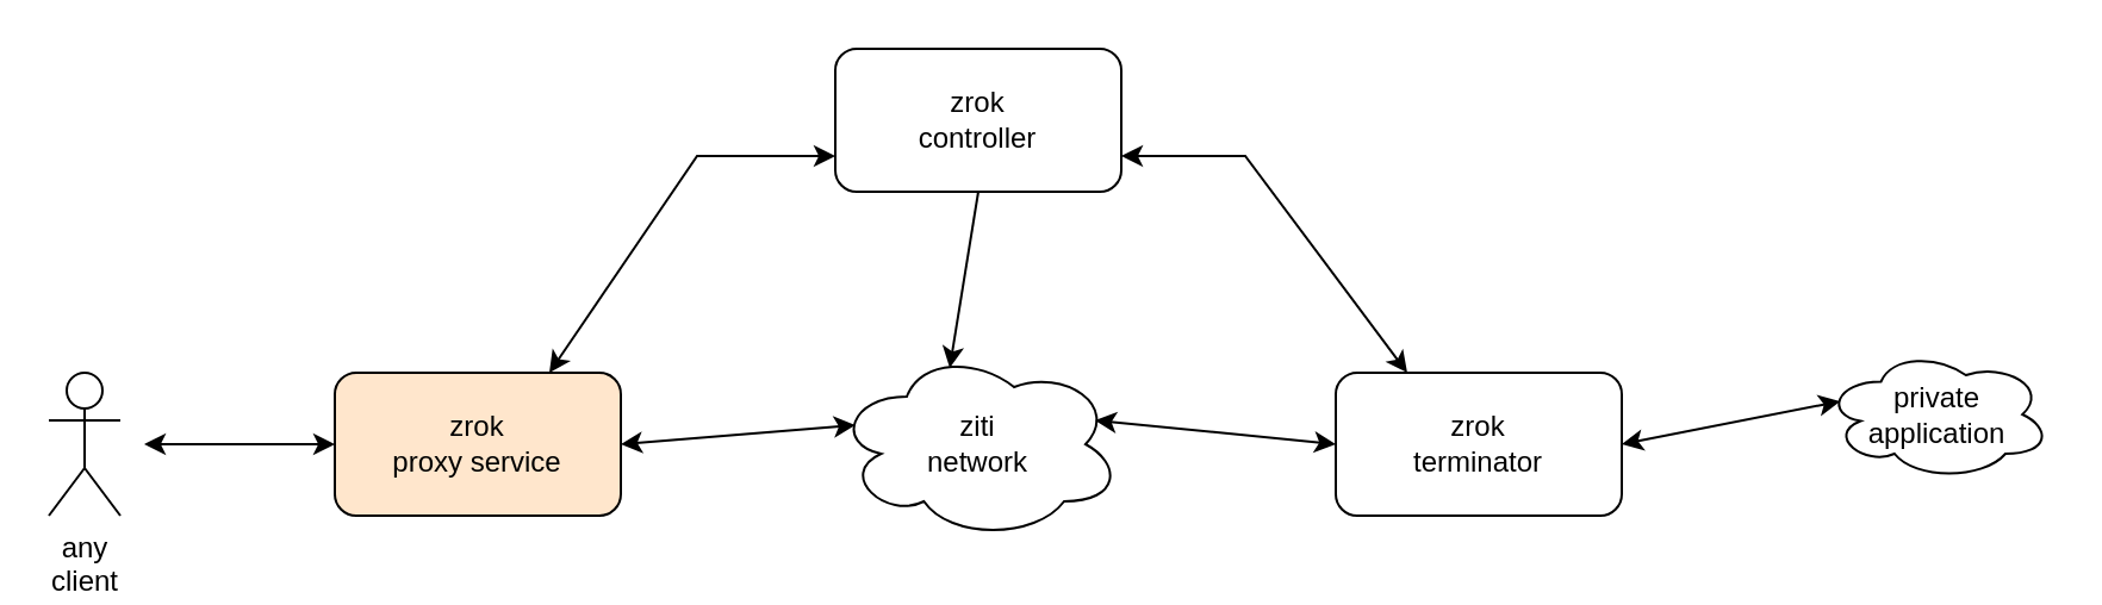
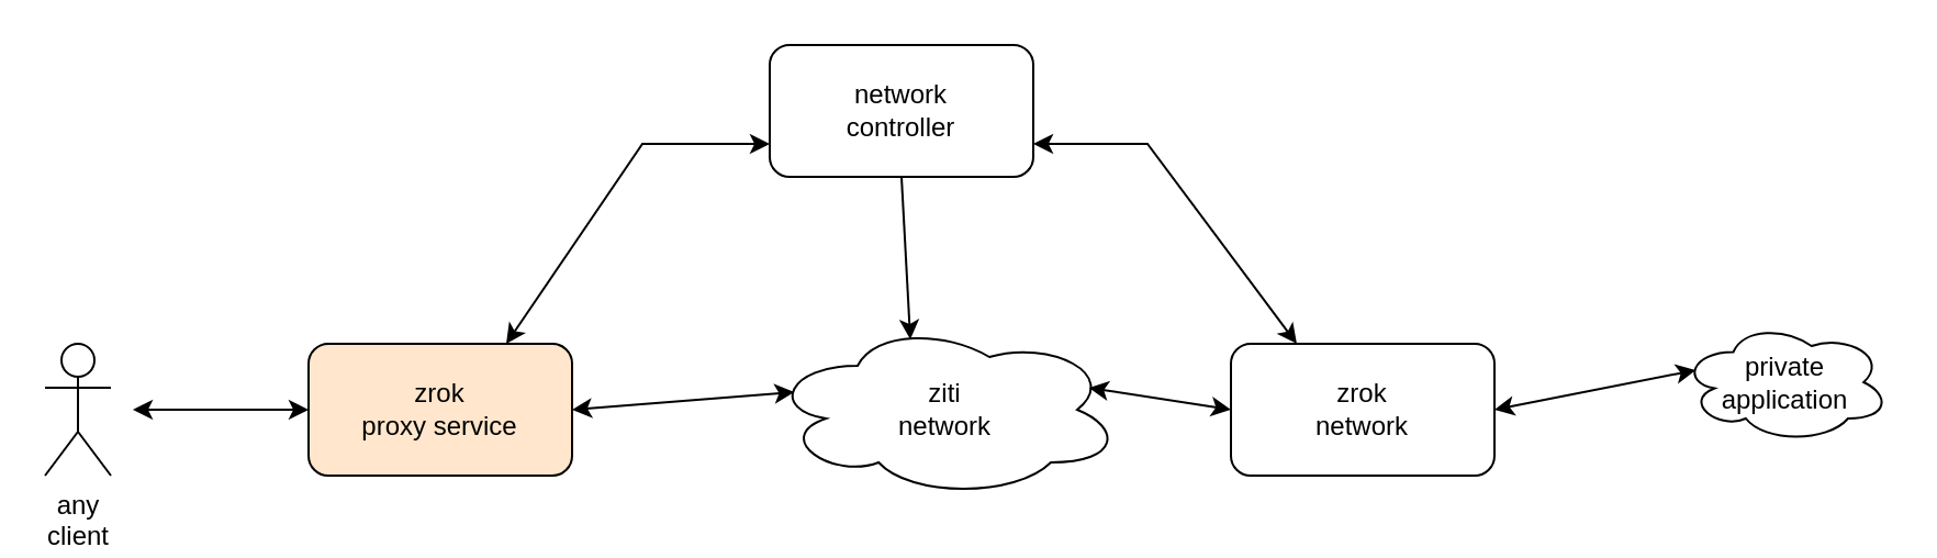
  <mxCell id="0" />
  <mxCell id="1" parent="0" />
- <mxCell id="2" value="ziti&lt;br&gt;network" style="ellipse;shape=cloud;whiteSpace=wrap;html=1;" parent="1" vertex="1"><mxGeometry x="350" y="146" width="120" height="80" as="geometry" /></mxCell>
- <mxCell id="3" value="zrok&lt;br&gt;terminator" style="rounded=1;whiteSpace=wrap;html=1;" parent="1" vertex="1"><mxGeometry x="560" y="156" width="120" height="60" as="geometry" /></mxCell>
+ <mxCell id="2" value="ziti&lt;br&gt;network" style="ellipse;shape=cloud;whiteSpace=wrap;html=1;" parent="1" vertex="1"><mxGeometry x="350" y="146" width="160" height="80" as="geometry" /></mxCell>
+ <mxCell id="3" value="zrok&lt;br&gt;network" style="rounded=1;whiteSpace=wrap;html=1;" parent="1" vertex="1"><mxGeometry x="560" y="156" width="120" height="60" as="geometry" /></mxCell>
  <mxCell id="4" value="private&lt;br&gt;application" style="ellipse;shape=cloud;whiteSpace=wrap;html=1;" parent="1" vertex="1"><mxGeometry x="765" y="146" width="95" height="55" as="geometry" /></mxCell>
  <mxCell id="5" value="zrok&lt;br&gt;proxy service" style="rounded=1;whiteSpace=wrap;html=1;fillColor=#ffe6cc;" parent="1" vertex="1"><mxGeometry x="140" y="156" width="120" height="60" as="geometry" /></mxCell>
  <mxCell id="6" value="any&lt;br&gt;client" style="shape=umlActor;verticalLabelPosition=bottom;verticalAlign=top;html=1;outlineConnect=0;" parent="1" vertex="1"><mxGeometry x="20" y="156" width="30" height="60" as="geometry" /></mxCell>
  <mxCell id="7" value="" style="endArrow=classic;startArrow=classic;html=1;rounded=0;entryX=0;entryY=0.5;entryDx=0;entryDy=0;" parent="1" target="5" edge="1"><mxGeometry width="50" height="50" relative="1" as="geometry"><mxPoint x="60" y="186" as="sourcePoint" /><mxPoint x="180" y="296" as="targetPoint" /></mxGeometry></mxCell>
  <mxCell id="8" value="" style="endArrow=classic;startArrow=classic;html=1;rounded=0;entryX=0.07;entryY=0.4;entryDx=0;entryDy=0;entryPerimeter=0;exitX=1;exitY=0.5;exitDx=0;exitDy=0;" parent="1" source="5" target="2" edge="1"><mxGeometry width="50" height="50" relative="1" as="geometry"><mxPoint x="280" y="326" as="sourcePoint" /><mxPoint x="330" y="276" as="targetPoint" /></mxGeometry></mxCell>
  <mxCell id="9" value="" style="endArrow=classic;startArrow=classic;html=1;rounded=0;entryX=0;entryY=0.5;entryDx=0;entryDy=0;exitX=0.908;exitY=0.375;exitDx=0;exitDy=0;exitPerimeter=0;" parent="1" source="2" target="3" edge="1"><mxGeometry width="50" height="50" relative="1" as="geometry"><mxPoint x="540" y="346" as="sourcePoint" /><mxPoint x="590" y="296" as="targetPoint" /></mxGeometry></mxCell>
  <mxCell id="10" value="" style="endArrow=classic;startArrow=classic;html=1;rounded=0;entryX=0.07;entryY=0.4;entryDx=0;entryDy=0;entryPerimeter=0;exitX=1;exitY=0.5;exitDx=0;exitDy=0;" parent="1" source="3" target="4" edge="1"><mxGeometry width="50" height="50" relative="1" as="geometry"><mxPoint x="790" y="326" as="sourcePoint" /><mxPoint x="840" y="276" as="targetPoint" /></mxGeometry></mxCell>
- <mxCell id="11" value="zrok&lt;br&gt;controller" style="rounded=1;whiteSpace=wrap;html=1;" parent="1" vertex="1"><mxGeometry x="350" y="20" width="120" height="60" as="geometry" /></mxCell>
+ <mxCell id="11" value="network&lt;br&gt;controller" style="rounded=1;whiteSpace=wrap;html=1;" parent="1" vertex="1"><mxGeometry x="350" y="20" width="120" height="60" as="geometry" /></mxCell>
  <mxCell id="12" value="" style="endArrow=classic;html=1;rounded=0;exitX=0.5;exitY=1;exitDx=0;exitDy=0;entryX=0.4;entryY=0.1;entryDx=0;entryDy=0;entryPerimeter=0;" parent="1" source="11" target="2" edge="1"><mxGeometry width="50" height="50" relative="1" as="geometry"><mxPoint x="472" y="170" as="sourcePoint" /><mxPoint x="522" y="120" as="targetPoint" /></mxGeometry></mxCell>
  <mxCell id="13" value="" style="endArrow=classic;html=1;rounded=0;exitX=0;exitY=0.75;exitDx=0;exitDy=0;entryX=0.75;entryY=0;entryDx=0;entryDy=0;startArrow=classic;startFill=1;" parent="1" source="11" target="5" edge="1"><mxGeometry width="50" height="50" relative="1" as="geometry"><mxPoint x="92" y="70" as="sourcePoint" /><mxPoint x="142" y="20" as="targetPoint" /><Array as="points"><mxPoint x="292" y="65" /></Array></mxGeometry></mxCell>
  <mxCell id="14" value="" style="endArrow=classic;html=1;rounded=0;exitX=1;exitY=0.75;exitDx=0;exitDy=0;entryX=0.25;entryY=0;entryDx=0;entryDy=0;endFill=1;startArrow=classic;startFill=1;" parent="1" source="11" target="3" edge="1"><mxGeometry width="50" height="50" relative="1" as="geometry"><mxPoint x="-28" y="-20" as="sourcePoint" /><mxPoint x="22" y="-70" as="targetPoint" /><Array as="points"><mxPoint x="522" y="65" /></Array></mxGeometry></mxCell>
